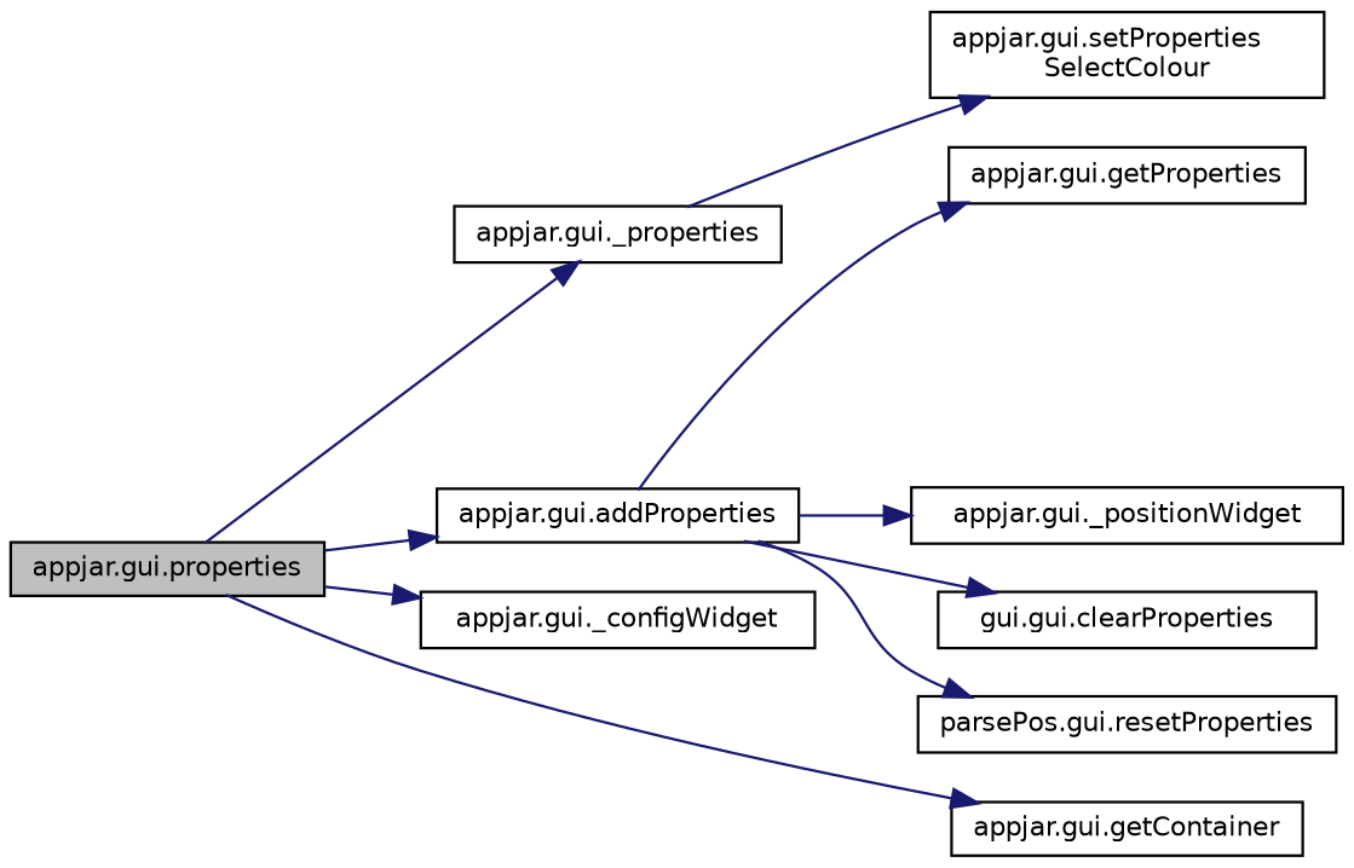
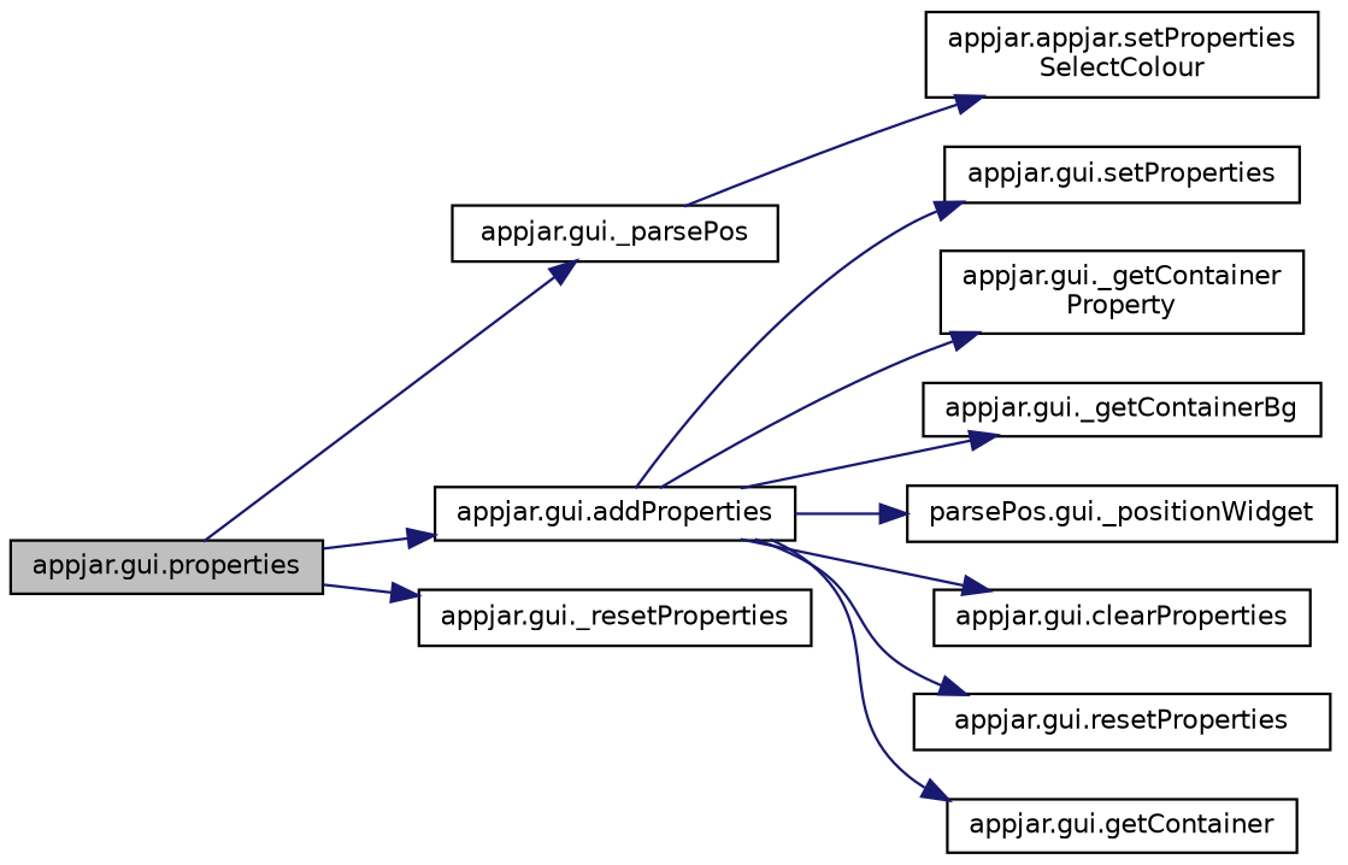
  digraph {
    rankdir=LR
    node [color=black fillcolor=white fontname=Helvetica fontsize=10 shape=record style=filled]
    edge [color=midnightblue fontname=Helvetica fontsize=10 labelfontname=Helvetica labelfontsize=10 style=solid]
    n1 [fillcolor=grey75 fontcolor=black height=0.2 label="appjar.gui.properties" width=0.4]
-   n2 [height=0.2 label="appjar.gui._properties" width=0.4]
+   n2 [height=0.2 label="appjar.gui._parsePos" width=0.4]
    n3 [height=0.2 label="appjar.gui.addProperties" width=0.4]
-   n4 [height=0.2 label="appjar.gui._configWidget" width=0.4]
-   n5 [height=0.2 label="appjar.gui.getProperties" width=0.4]
-   n6 [height=0.2 label="appjar.gui.setProperties\lSelectColour" width=0.4]
+   n4 [height=0.2 label="appjar.gui._resetProperties" width=0.4]
+   n5 [height=0.2 label="appjar.gui.setProperties" width=0.4]
+   n6 [height=0.2 label="appjar.appjar.setProperties\lSelectColour" width=0.4]
+   n7 [height=0.2 label="appjar.gui._getContainer\lProperty" width=0.4]
    n8 [height=0.2 label="appjar.gui.getContainer" width=0.4]
-   n10 [height=0.2 label="appjar.gui._positionWidget" width=0.4]
-   n11 [height=0.2 label="gui.gui.clearProperties" width=0.4]
-   n12 [height=0.2 label="parsePos.gui.resetProperties" width=0.4]
+   n9 [height=0.2 label="appjar.gui._getContainerBg" width=0.4]
+   n10 [height=0.2 label="parsePos.gui._positionWidget" width=0.4]
+   n11 [height=0.2 label="appjar.gui.clearProperties" width=0.4]
+   n12 [height=0.2 label="appjar.gui.resetProperties" width=0.4]
    n1 -> n2
    n1 -> n3
    n1 -> n4
    n2 -> n6
    n3 -> n5
-   n1 -> n8
+   n3 -> n7
+   n3 -> n8
+   n3 -> n9
    n3 -> n10
    n3 -> n11
    n3 -> n12
  }
